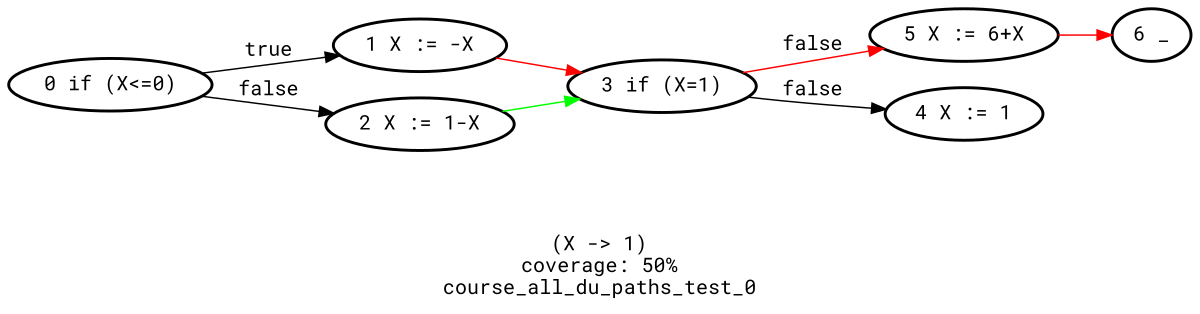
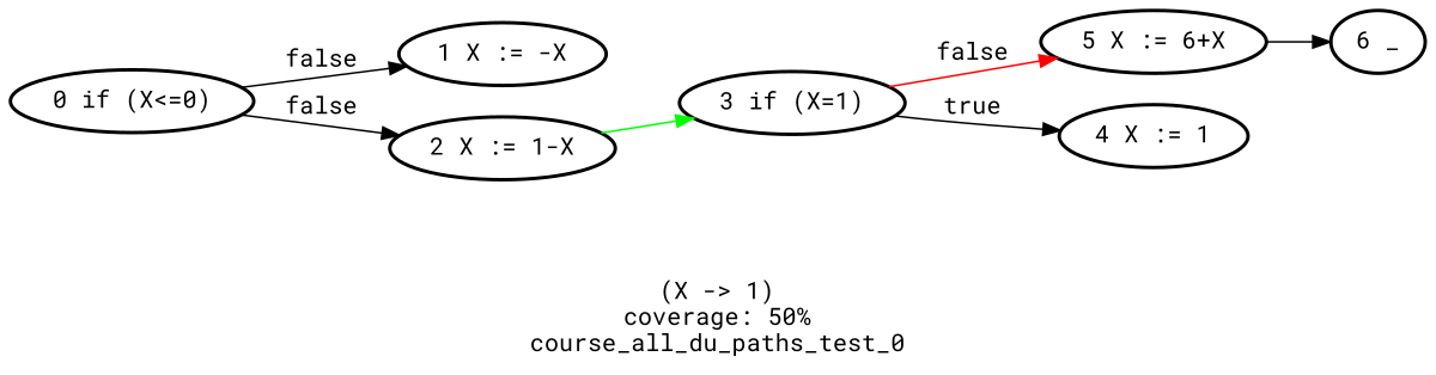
  digraph {
    fontname="Roboto Mono"
    label="(X -> 1)\ncoverage: 50%\ncourse_all_du_paths_test_0"
    rankdir=LR
    node [fontname="Roboto Mono" style=bold]
    edge [fontname="Roboto Mono"]
    "1 X := -X"
    "3 if (X=1)"
    n3 [label="5 X := 6+X"]
    "4 X := 1"
    "6 _"
    "2 X := 1-X"
    "0 if (X<=0)"
-   "1 X := -X" -> "3 if (X=1)" [color=red]
    "3 if (X=1)" -> n3 [color=red label=false]
-   "3 if (X=1)" -> "4 X := 1" [label=false]
-   n3 -> "6 _" [color=red]
+   "3 if (X=1)" -> "4 X := 1" [label=true]
+   n3 -> "6 _"
    "2 X := 1-X" -> "3 if (X=1)" [color=green]
-   "0 if (X<=0)" -> "1 X := -X" [label=true]
+   "0 if (X<=0)" -> "1 X := -X" [label=false]
    "0 if (X<=0)" -> "2 X := 1-X" [label=false]
  }
